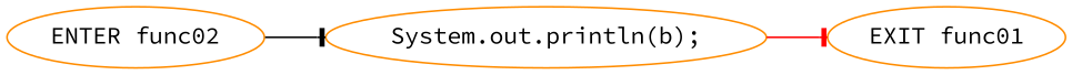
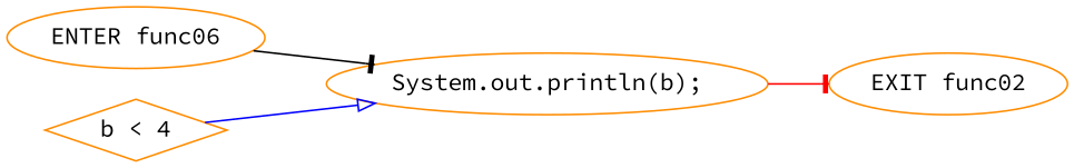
  digraph {
    fontname="Source Code Pro"
    rankdir=LR
    node [color=darkorange fontname="Source Code Pro"]
    edge [arrowhead=tee fontname="Source Code Pro" style=solid]
-   n1 [label="ENTER func02"]
+   n1 [label="ENTER func06"]
    n2 [label="System.out.println(b);"]
-   n4 [label="EXIT func01"]
+   n3 [label="b < 4" shape=diamond]
+   n4 [label="EXIT func02"]
    n1 -> n2 [color=black]
    n2 -> n4 [color=red]
+   n3 -> n2 [arrowhead=onormal color=blue]
  }
